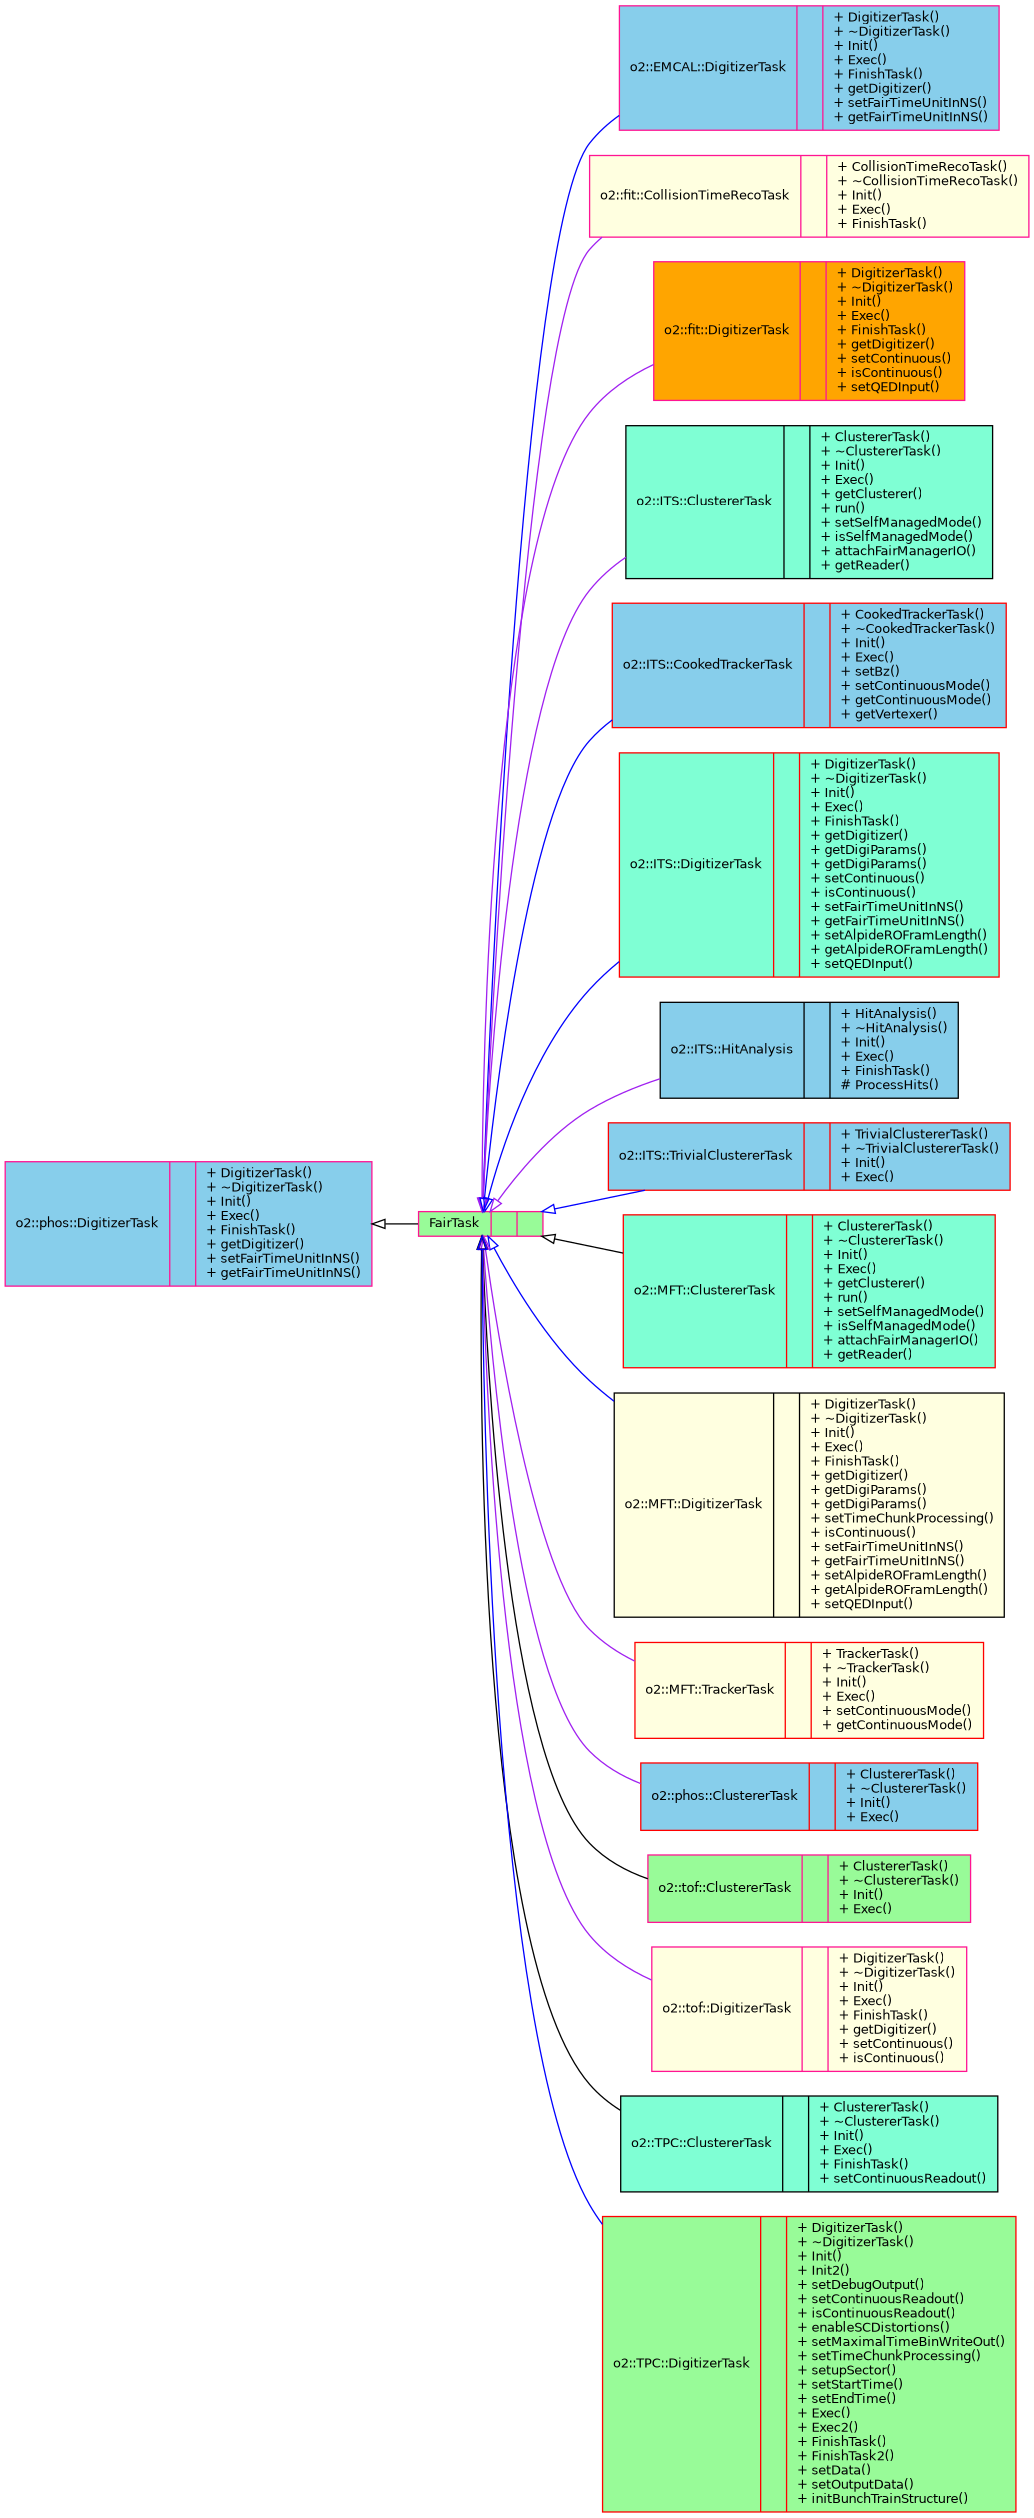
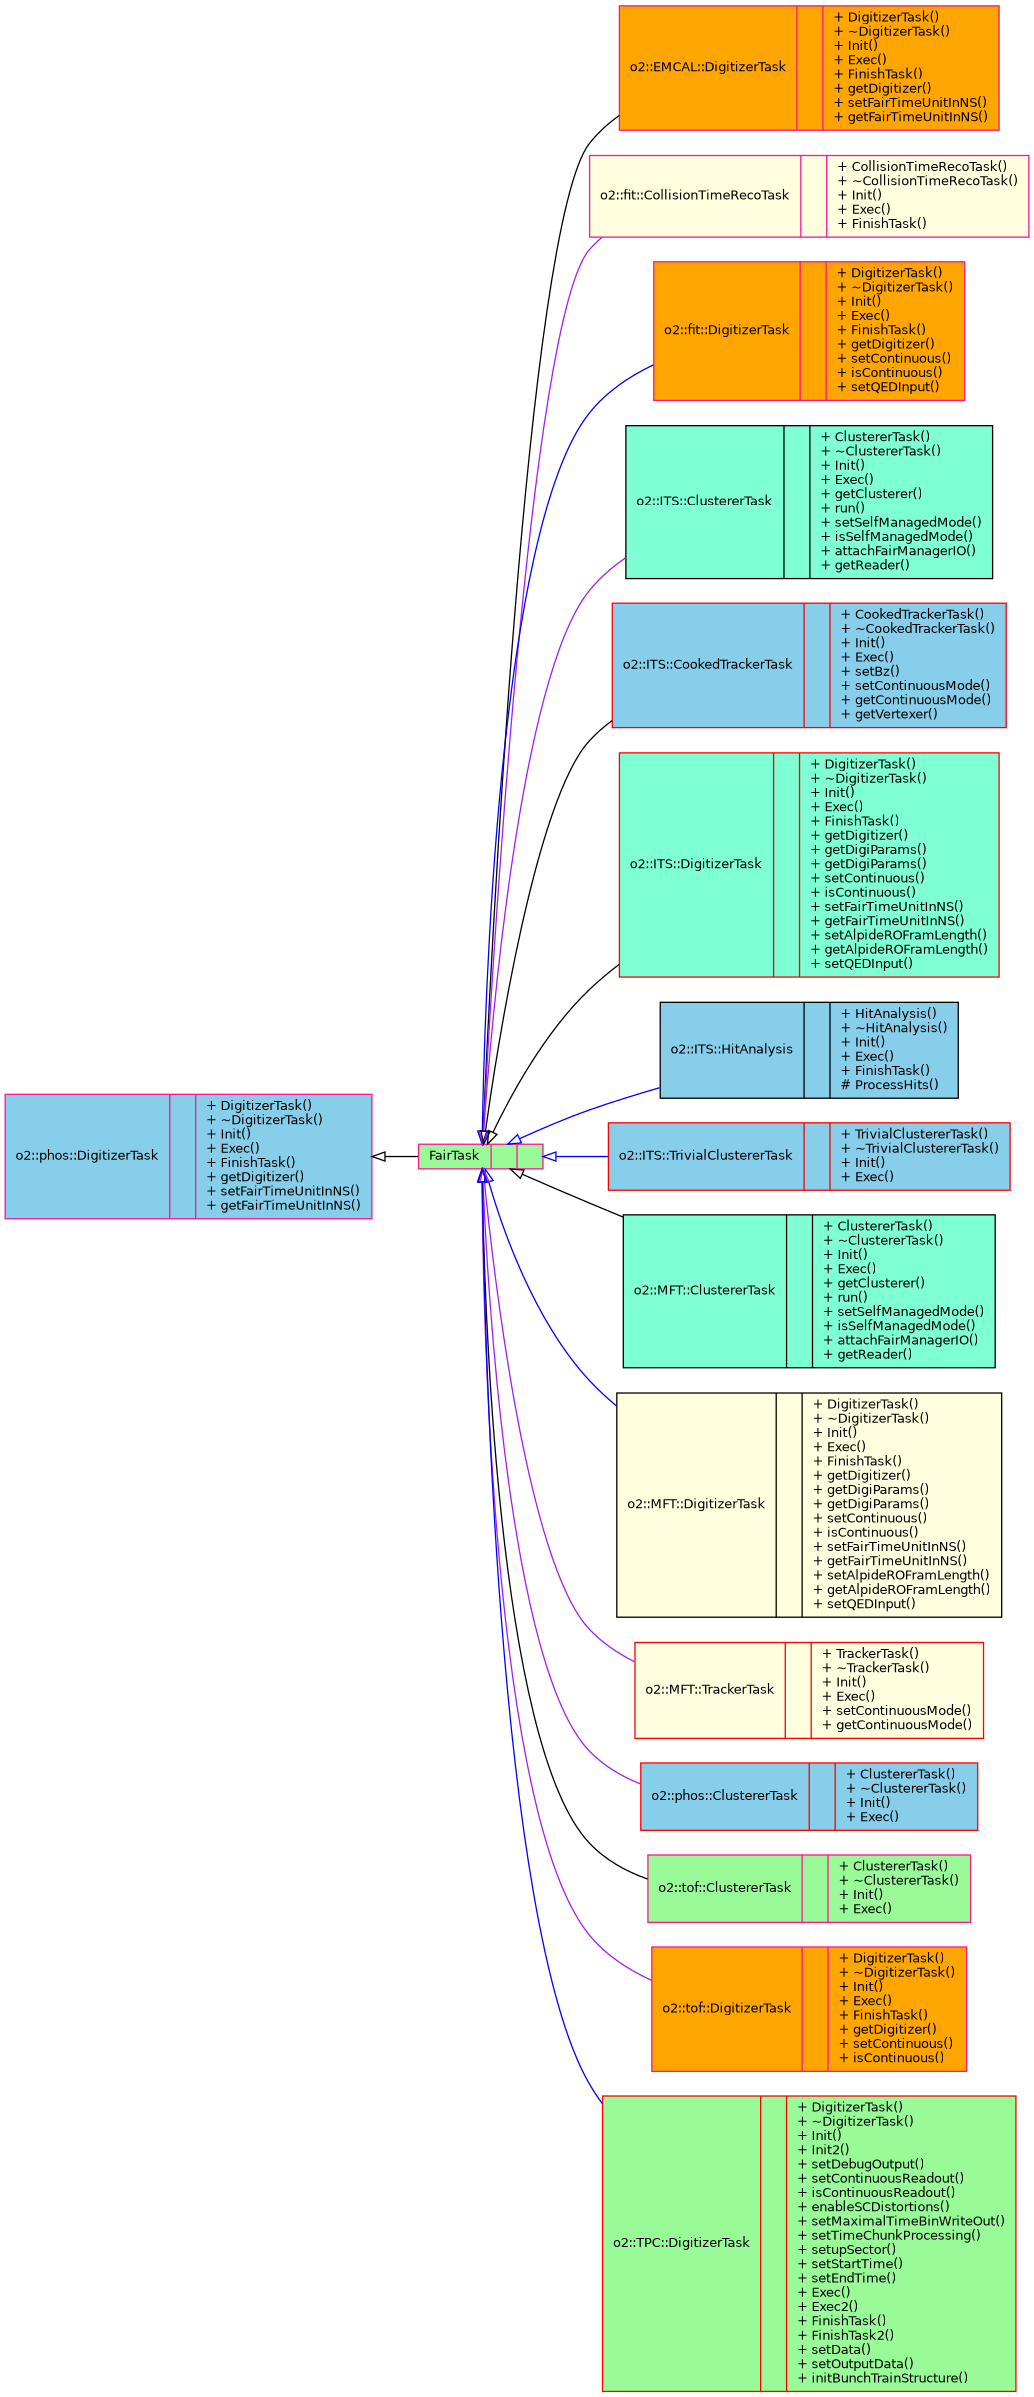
  digraph {
    rankdir=LR
    node [color=deeppink fillcolor=skyblue fontname=Helvetica fontsize=10 shape=record style=filled]
    edge [arrowtail=onormal color=purple dir=back fontname=Helvetica fontsize=10 labelfontname=Helvetica labelfontsize=10 style=solid]
    n1 [fillcolor=palegreen fontcolor=black height=0.2 label="{FairTask\n||}" width=0.4]
-   n2 [height=0.2 label="{o2::EMCAL::DigitizerTask\n||+ DigitizerTask()\l+ ~DigitizerTask()\l+ Init()\l+ Exec()\l+ FinishTask()\l+ getDigitizer()\l+ setFairTimeUnitInNS()\l+ getFairTimeUnitInNS()\l}" width=0.4]
+   n2 [fillcolor=orange height=0.2 label="{o2::EMCAL::DigitizerTask\n||+ DigitizerTask()\l+ ~DigitizerTask()\l+ Init()\l+ Exec()\l+ FinishTask()\l+ getDigitizer()\l+ setFairTimeUnitInNS()\l+ getFairTimeUnitInNS()\l}" width=0.4]
    n3 [fillcolor=lightyellow height=0.2 label="{o2::fit::CollisionTimeRecoTask\n||+ CollisionTimeRecoTask()\l+ ~CollisionTimeRecoTask()\l+ Init()\l+ Exec()\l+ FinishTask()\l}" width=0.4]
    n4 [fillcolor=orange height=0.2 label="{o2::fit::DigitizerTask\n||+ DigitizerTask()\l+ ~DigitizerTask()\l+ Init()\l+ Exec()\l+ FinishTask()\l+ getDigitizer()\l+ setContinuous()\l+ isContinuous()\l+ setQEDInput()\l}" width=0.4]
    n5 [color=black fillcolor=aquamarine height=0.2 label="{o2::ITS::ClustererTask\n||+ ClustererTask()\l+ ~ClustererTask()\l+ Init()\l+ Exec()\l+ getClusterer()\l+ run()\l+ setSelfManagedMode()\l+ isSelfManagedMode()\l+ attachFairManagerIO()\l+ getReader()\l}" width=0.4]
    n6 [color=red height=0.2 label="{o2::ITS::CookedTrackerTask\n||+ CookedTrackerTask()\l+ ~CookedTrackerTask()\l+ Init()\l+ Exec()\l+ setBz()\l+ setContinuousMode()\l+ getContinuousMode()\l+ getVertexer()\l}" width=0.4]
    n7 [color=red fillcolor=aquamarine height=0.2 label="{o2::ITS::DigitizerTask\n||+ DigitizerTask()\l+ ~DigitizerTask()\l+ Init()\l+ Exec()\l+ FinishTask()\l+ getDigitizer()\l+ getDigiParams()\l+ getDigiParams()\l+ setContinuous()\l+ isContinuous()\l+ setFairTimeUnitInNS()\l+ getFairTimeUnitInNS()\l+ setAlpideROFramLength()\l+ getAlpideROFramLength()\l+ setQEDInput()\l}" width=0.4]
    n8 [color=black height=0.2 label="{o2::ITS::HitAnalysis\n||+ HitAnalysis()\l+ ~HitAnalysis()\l+ Init()\l+ Exec()\l+ FinishTask()\l# ProcessHits()\l}" width=0.4]
    n9 [color=red height=0.2 label="{o2::ITS::TrivialClustererTask\n||+ TrivialClustererTask()\l+ ~TrivialClustererTask()\l+ Init()\l+ Exec()\l}" width=0.4]
-   n10 [color=red fillcolor=aquamarine height=0.2 label="{o2::MFT::ClustererTask\n||+ ClustererTask()\l+ ~ClustererTask()\l+ Init()\l+ Exec()\l+ getClusterer()\l+ run()\l+ setSelfManagedMode()\l+ isSelfManagedMode()\l+ attachFairManagerIO()\l+ getReader()\l}" width=0.4]
-   n11 [color=black fillcolor=lightyellow height=0.2 label="{o2::MFT::DigitizerTask\n||+ DigitizerTask()\l+ ~DigitizerTask()\l+ Init()\l+ Exec()\l+ FinishTask()\l+ getDigitizer()\l+ getDigiParams()\l+ getDigiParams()\l+ setTimeChunkProcessing()\l+ isContinuous()\l+ setFairTimeUnitInNS()\l+ getFairTimeUnitInNS()\l+ setAlpideROFramLength()\l+ getAlpideROFramLength()\l+ setQEDInput()\l}" width=0.4]
+   n10 [color=black fillcolor=aquamarine height=0.2 label="{o2::MFT::ClustererTask\n||+ ClustererTask()\l+ ~ClustererTask()\l+ Init()\l+ Exec()\l+ getClusterer()\l+ run()\l+ setSelfManagedMode()\l+ isSelfManagedMode()\l+ attachFairManagerIO()\l+ getReader()\l}" width=0.4]
+   n11 [color=black fillcolor=lightyellow height=0.2 label="{o2::MFT::DigitizerTask\n||+ DigitizerTask()\l+ ~DigitizerTask()\l+ Init()\l+ Exec()\l+ FinishTask()\l+ getDigitizer()\l+ getDigiParams()\l+ getDigiParams()\l+ setContinuous()\l+ isContinuous()\l+ setFairTimeUnitInNS()\l+ getFairTimeUnitInNS()\l+ setAlpideROFramLength()\l+ getAlpideROFramLength()\l+ setQEDInput()\l}" width=0.4]
    n12 [color=red fillcolor=lightyellow height=0.2 label="{o2::MFT::TrackerTask\n||+ TrackerTask()\l+ ~TrackerTask()\l+ Init()\l+ Exec()\l+ setContinuousMode()\l+ getContinuousMode()\l}" width=0.4]
    n13 [color=red height=0.2 label="{o2::phos::ClustererTask\n||+ ClustererTask()\l+ ~ClustererTask()\l+ Init()\l+ Exec()\l}" width=0.4]
    n14 [fillcolor=palegreen height=0.2 label="{o2::tof::ClustererTask\n||+ ClustererTask()\l+ ~ClustererTask()\l+ Init()\l+ Exec()\l}" width=0.4]
-   n15 [fillcolor=lightyellow height=0.2 label="{o2::tof::DigitizerTask\n||+ DigitizerTask()\l+ ~DigitizerTask()\l+ Init()\l+ Exec()\l+ FinishTask()\l+ getDigitizer()\l+ setContinuous()\l+ isContinuous()\l}" width=0.4]
-   n16 [color=black fillcolor=aquamarine height=0.2 label="{o2::TPC::ClustererTask\n||+ ClustererTask()\l+ ~ClustererTask()\l+ Init()\l+ Exec()\l+ FinishTask()\l+ setContinuousReadout()\l}" width=0.4]
+   n15 [fillcolor=orange height=0.2 label="{o2::tof::DigitizerTask\n||+ DigitizerTask()\l+ ~DigitizerTask()\l+ Init()\l+ Exec()\l+ FinishTask()\l+ getDigitizer()\l+ setContinuous()\l+ isContinuous()\l}" width=0.4]
    n17 [color=red fillcolor=palegreen height=0.2 label="{o2::TPC::DigitizerTask\n||+ DigitizerTask()\l+ ~DigitizerTask()\l+ Init()\l+ Init2()\l+ setDebugOutput()\l+ setContinuousReadout()\l+ isContinuousReadout()\l+ enableSCDistortions()\l+ setMaximalTimeBinWriteOut()\l+ setTimeChunkProcessing()\l+ setupSector()\l+ setStartTime()\l+ setEndTime()\l+ Exec()\l+ Exec2()\l+ FinishTask()\l+ FinishTask2()\l+ setData()\l+ setOutputData()\l+ initBunchTrainStructure()\l}" width=0.4]
    n18 [height=0.2 label="{o2::phos::DigitizerTask\n||+ DigitizerTask()\l+ ~DigitizerTask()\l+ Init()\l+ Exec()\l+ FinishTask()\l+ getDigitizer()\l+ setFairTimeUnitInNS()\l+ getFairTimeUnitInNS()\l}" width=0.4]
-   n1 -> n2 [color=blue]
+   n1 -> n2 [color=black]
    n1 -> n3
-   n1 -> n4
+   n1 -> n4 [color=blue]
    n1 -> n5
-   n1 -> n6 [color=blue]
-   n1 -> n7 [color=blue]
-   n1 -> n8
+   n1 -> n6 [color=black]
+   n1 -> n7 [color=black]
+   n1 -> n8 [color=blue]
    n1 -> n9 [color=blue]
    n1 -> n10 [color=black]
    n1 -> n11 [color=blue]
    n1 -> n12
    n1 -> n13
    n1 -> n14 [color=black]
    n1 -> n15
-   n1 -> n16 [color=black]
    n1 -> n17 [color=blue]
    n18 -> n1 [color=black]
  }
